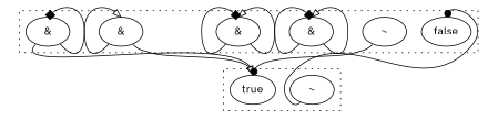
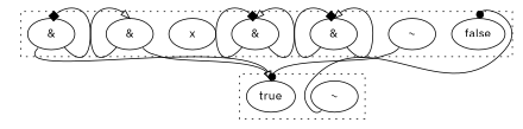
  digraph {
    clusterrank=local
    compound=true
    fontname="IBM Plex Sans"
    node [fontname="IBM Plex Sans"]
    edge [arrowhead=onormal fontname="IBM Plex Sans" headport=n tailport=sw]
    n1 [label=false]
    n2 [label="~"]
    n3 [label="&"]
    n4 [label="&"]
+   n5 [label=x]
    n6 [label="&"]
    n7 [label="&"]
    n8 [label=true]
    n9 [label="~"]
    subgraph cluster_1 {
      style=dotted
      n1
      n2
      n3
      n4
+     n5
      n6
      n7
    }
    subgraph cluster_2 {
      style=dotted
      n8
      n9
    }
    n2 -> n8 [arrowhead=dot]
    n3 -> n3 [arrowhead=box]
    n3 -> n3 [tailport=se]
    n4 -> n4 [arrowhead=box]
    n4 -> n4 [tailport=se]
    n6 -> n6
    n6 -> n8 [tailport=se]
    n7 -> n7 [arrowhead=box tailport=se]
    n7 -> n8
    n9 -> n1 [arrowhead=dot]
  }
